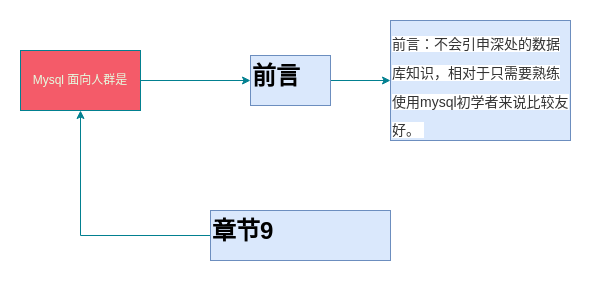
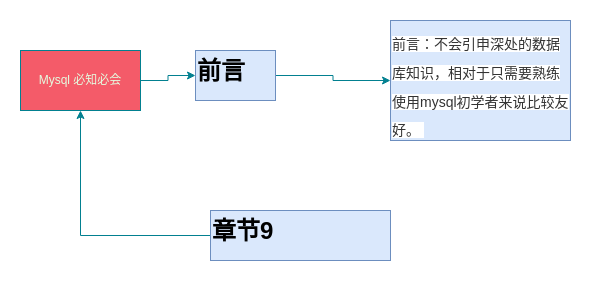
  <mxCell id="0" />
  <mxCell id="1" parent="0" />
  <mxCell id="2" style="edgeStyle=orthogonalEdgeStyle;rounded=0;orthogonalLoop=1;jettySize=auto;html=1;exitX=1;exitY=0.5;exitDx=0;exitDy=0;entryX=0;entryY=0.5;entryDx=0;entryDy=0;strokeColor=#028090;fontColor=#E4FDE1;fillColor=#F45B69;" edge="1" parent="1" source="3" target="7"><mxGeometry relative="1" as="geometry"><mxPoint x="220" y="80" as="targetPoint" /></mxGeometry></mxCell>
- <mxCell id="3" value="Mysql 面向人群是" style="rounded=0;whiteSpace=wrap;html=1;strokeColor=#028090;fontColor=#E4FDE1;fillColor=#F45B69;" vertex="1" parent="1"><mxGeometry x="20" y="50" width="120" height="60" as="geometry" /></mxCell>
+ <mxCell id="3" value="Mysql 必知必会" style="rounded=0;whiteSpace=wrap;html=1;strokeColor=#028090;fontColor=#E4FDE1;fillColor=#F45B69;" vertex="1" parent="1"><mxGeometry x="20" y="50" width="120" height="60" as="geometry" /></mxCell>
  <mxCell id="4" style="edgeStyle=orthogonalEdgeStyle;rounded=0;orthogonalLoop=1;jettySize=auto;html=1;strokeColor=#028090;fontColor=#E4FDE1;fillColor=#F45B69;" edge="1" parent="1" source="5" target="3"><mxGeometry relative="1" as="geometry" /></mxCell>
  <mxCell id="5" value="&lt;h1 style=&quot;margin-top: 0px;&quot;&gt;章节9&lt;/h1&gt;" style="text;html=1;whiteSpace=wrap;overflow=hidden;rounded=0;fillColor=#dae8fc;strokeColor=#6c8ebf;" vertex="1" parent="1"><mxGeometry x="210" y="210" width="180" height="50" as="geometry" /></mxCell>
  <mxCell id="6" value="" style="edgeStyle=orthogonalEdgeStyle;rounded=0;orthogonalLoop=1;jettySize=auto;html=1;strokeColor=#028090;fontColor=#E4FDE1;fillColor=#F45B69;" edge="1" parent="1" source="7" target="8"><mxGeometry relative="1" as="geometry"><mxPoint x="440" y="65" as="targetPoint" /></mxGeometry></mxCell>
- <mxCell id="7" value="&lt;h1 style=&quot;margin-top: 0px;&quot;&gt;前言&lt;/h1&gt;" style="text;html=1;whiteSpace=wrap;overflow=hidden;rounded=0;fillColor=#dae8fc;strokeColor=#6c8ebf;" vertex="1" parent="1"><mxGeometry x="250" y="55" width="80" height="50" as="geometry" /></mxCell>
+ <mxCell id="7" value="&lt;h1 style=&quot;margin-top: 0px;&quot;&gt;前言&lt;/h1&gt;" style="text;html=1;whiteSpace=wrap;overflow=hidden;rounded=0;fillColor=#dae8fc;strokeColor=#6c8ebf;" vertex="1" parent="1"><mxGeometry x="195" y="50" width="80" height="50" as="geometry" /></mxCell>
  <mxCell id="8" value="&lt;h1 style=&quot;margin-top: 0px;&quot;&gt;&lt;span style=&quot;background-color: rgb(255, 255, 255); color: rgb(51, 51, 51); font-family: STHeitiSC-Light, STHeiti, Hei, &amp;quot;Heiti SC&amp;quot;, &amp;quot;Microsoft Yahei&amp;quot;, Arial, sans-serif; font-size: 14px; font-weight: normal;&quot;&gt;前言：不会引申深处的数据库知识，相对于只需要熟练使用mysql初学者来说比较友好。&amp;nbsp;&lt;/span&gt;&lt;/h1&gt;&lt;h1 style=&quot;margin-top: 0px;&quot;&gt;&lt;span style=&quot;background-color: rgb(255, 255, 255); color: rgb(51, 51, 51); font-family: STHeitiSC-Light, STHeiti, Hei, &amp;quot;Heiti SC&amp;quot;, &amp;quot;Microsoft Yahei&amp;quot;, Arial, sans-serif; font-size: 14px; font-weight: normal;&quot;&gt;面向人群是：1. SQL 新手；2. 希望快速学会并熟练使用 SQL；3 希望知道如何使用 SQL 开发应用程序；&lt;/span&gt;&lt;/h1&gt;&lt;h1 style=&quot;margin-top: 0px;&quot;&gt;&lt;p style=&quot;font-size: 12px; font-weight: 400;&quot;&gt;&lt;span style=&quot;color: rgb(51, 51, 51); font-family: STHeitiSC-Light, STHeiti, Hei, &amp;quot;Heiti SC&amp;quot;, &amp;quot;Microsoft Yahei&amp;quot;, Arial, sans-serif; font-size: 14px; background-color: rgb(255, 255, 255);&quot;&gt;4. 希望在无人帮助的情况下有效而快速地使用 SQL。&lt;/span&gt;&lt;/p&gt;&lt;/h1&gt;" style="text;html=1;whiteSpace=wrap;overflow=hidden;rounded=0;fillColor=#dae8fc;strokeColor=#6c8ebf;" vertex="1" parent="1"><mxGeometry x="390" y="20" width="180" height="120" as="geometry" /></mxCell>
